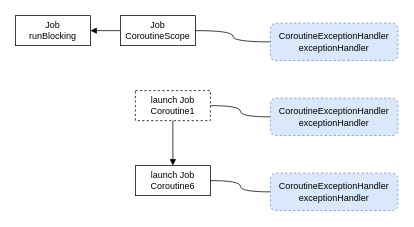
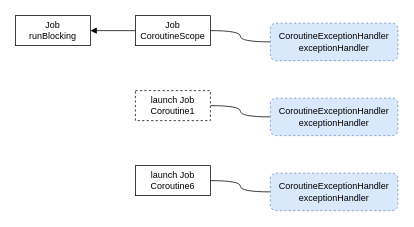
  <mxCell id="0" />
  <mxCell id="1" parent="0" />
  <mxCell id="2" style="edgeStyle=orthogonalEdgeStyle;rounded=0;orthogonalLoop=1;jettySize=auto;html=1;endArrow=block;endFill=1;" edge="1" parent="1" source="4" target="5"><mxGeometry relative="1" as="geometry" /></mxCell>
  <mxCell id="3" style="edgeStyle=orthogonalEdgeStyle;rounded=0;orthogonalLoop=1;jettySize=auto;html=1;entryX=0;entryY=0.5;entryDx=0;entryDy=0;curved=1;endArrow=none;startFill=0;" edge="1" parent="1" source="4" target="11"><mxGeometry relative="1" as="geometry" /></mxCell>
- <mxCell id="4" value="Job&lt;div&gt;CoroutineScope&lt;/div&gt;" style="rounded=0;whiteSpace=wrap;html=1;" vertex="1" parent="1"><mxGeometry x="160" y="20" width="100" height="40" as="geometry" /></mxCell>
+ <mxCell id="4" value="Job&lt;div&gt;CoroutineScope&lt;/div&gt;" style="rounded=0;whiteSpace=wrap;html=1;" vertex="1" parent="1"><mxGeometry x="180" y="20" width="100" height="40" as="geometry" /></mxCell>
  <mxCell id="5" value="Job&lt;div&gt;runBlocking&lt;/div&gt;" style="rounded=0;whiteSpace=wrap;html=1;" vertex="1" parent="1"><mxGeometry x="20" y="20" width="100" height="40" as="geometry" /></mxCell>
- <mxCell id="6" style="edgeStyle=orthogonalEdgeStyle;rounded=0;orthogonalLoop=1;jettySize=auto;html=1;entryX=0.5;entryY=0;entryDx=0;entryDy=0;endArrow=block;endFill=1;" edge="1" parent="1" source="8" target="10"><mxGeometry relative="1" as="geometry" /></mxCell>
  <mxCell id="7" style="edgeStyle=orthogonalEdgeStyle;rounded=0;orthogonalLoop=1;jettySize=auto;html=1;curved=1;endArrow=none;startFill=0;" edge="1" parent="1" source="8" target="12"><mxGeometry relative="1" as="geometry" /></mxCell>
  <mxCell id="8" value="launch Job&lt;div&gt;Coroutine1&lt;/div&gt;" style="rounded=0;whiteSpace=wrap;html=1;dashed=1;" vertex="1" parent="1"><mxGeometry x="180" y="120" width="100" height="40" as="geometry" /></mxCell>
  <mxCell id="9" style="edgeStyle=orthogonalEdgeStyle;rounded=0;orthogonalLoop=1;jettySize=auto;html=1;entryX=0;entryY=0.5;entryDx=0;entryDy=0;curved=1;endArrow=none;startFill=0;" edge="1" parent="1" source="10" target="13"><mxGeometry relative="1" as="geometry" /></mxCell>
  <mxCell id="10" value="launch Job&lt;div&gt;Coroutine6&lt;/div&gt;" style="rounded=0;whiteSpace=wrap;html=1;" vertex="1" parent="1"><mxGeometry x="180" y="220" width="100" height="40" as="geometry" /></mxCell>
  <mxCell id="11" value="CoroutineExceptionHandler&lt;div&gt;exceptionHandler&lt;/div&gt;" style="rounded=1;whiteSpace=wrap;html=1;dashed=1;fillColor=#dae8fc;strokeColor=#6c8ebf;" vertex="1" parent="1"><mxGeometry x="360" y="30" width="170" height="50" as="geometry" /></mxCell>
  <mxCell id="12" value="CoroutineExceptionHandler&lt;div&gt;exceptionHandler&lt;/div&gt;" style="rounded=1;whiteSpace=wrap;html=1;dashed=1;fillColor=#dae8fc;strokeColor=#6c8ebf;" vertex="1" parent="1"><mxGeometry x="360" y="130" width="170" height="50" as="geometry" /></mxCell>
  <mxCell id="13" value="CoroutineExceptionHandler&lt;div&gt;exceptionHandler&lt;/div&gt;" style="rounded=1;whiteSpace=wrap;html=1;dashed=1;fillColor=#dae8fc;strokeColor=#6c8ebf;" vertex="1" parent="1"><mxGeometry x="360" y="230" width="170" height="50" as="geometry" /></mxCell>
